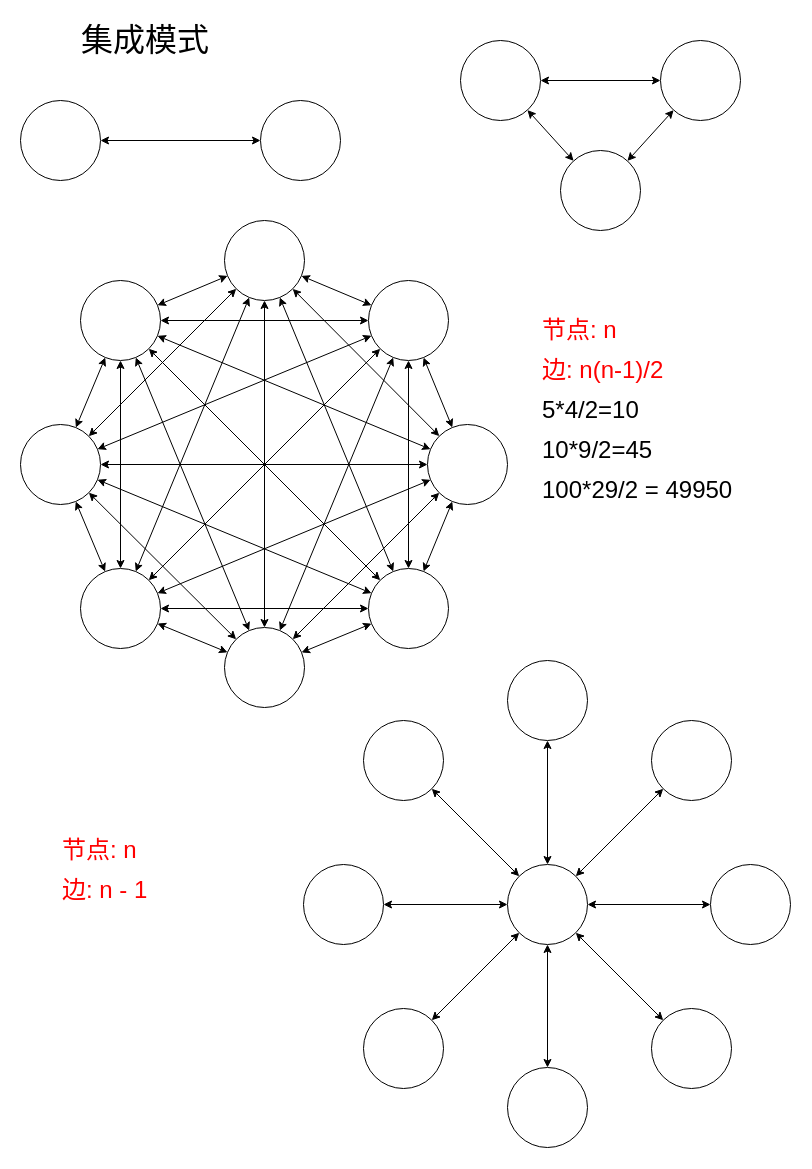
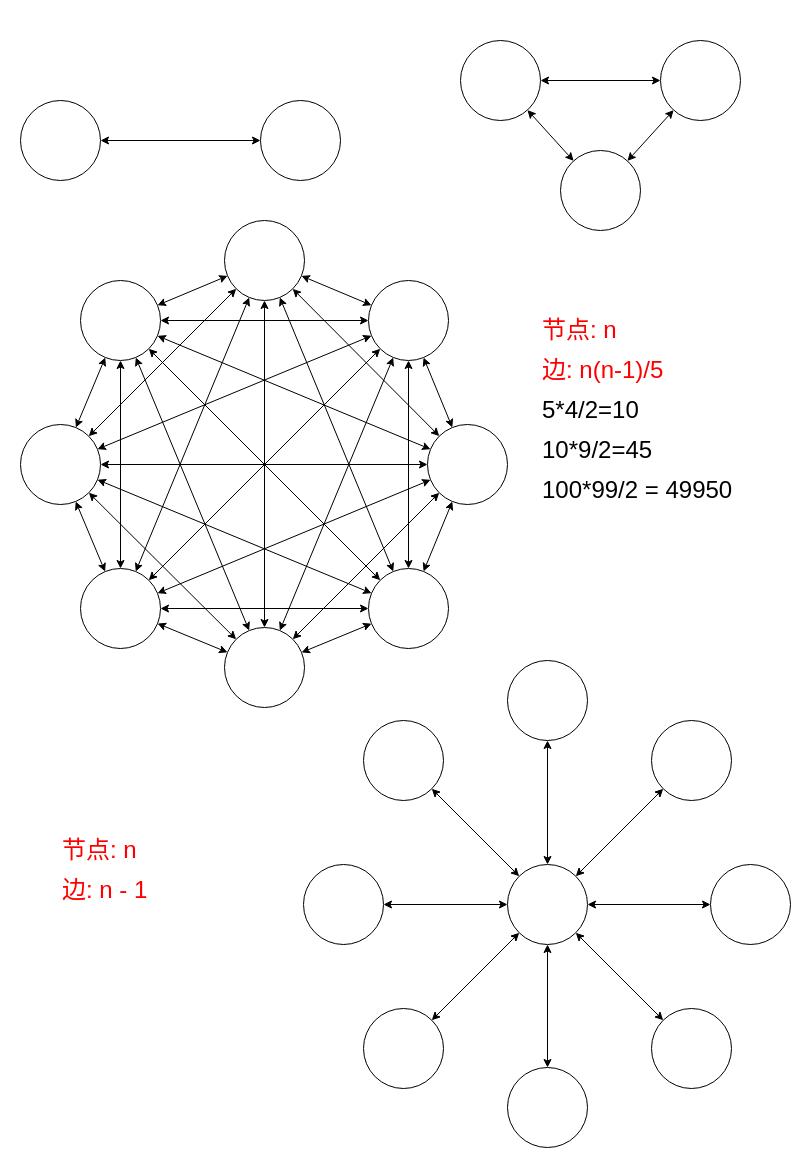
  <mxCell id="0" />
  <mxCell id="1" parent="0" />
  <mxCell id="2" style="edgeStyle=none;rounded=0;orthogonalLoop=1;jettySize=auto;html=1;startArrow=classic;startFill=1;" parent="1" source="4" target="7" edge="1"><mxGeometry relative="1" as="geometry" /></mxCell>
  <mxCell id="3" style="edgeStyle=none;rounded=0;orthogonalLoop=1;jettySize=auto;html=1;startArrow=classic;startFill=1;" parent="1" source="4" target="10" edge="1"><mxGeometry relative="1" as="geometry" /></mxCell>
  <mxCell id="4" value="" style="ellipse;whiteSpace=wrap;html=1;aspect=fixed;" parent="1" vertex="1"><mxGeometry x="224" y="627" width="80" height="80" as="geometry" /></mxCell>
  <mxCell id="5" style="edgeStyle=none;rounded=0;orthogonalLoop=1;jettySize=auto;html=1;startArrow=classic;startFill=1;" parent="1" source="7" target="10" edge="1"><mxGeometry relative="1" as="geometry" /></mxCell>
  <mxCell id="6" style="edgeStyle=none;rounded=0;orthogonalLoop=1;jettySize=auto;html=1;startArrow=classic;startFill=1;" parent="1" source="7" target="20" edge="1"><mxGeometry relative="1" as="geometry" /></mxCell>
  <mxCell id="7" value="" style="ellipse;whiteSpace=wrap;html=1;aspect=fixed;" parent="1" vertex="1"><mxGeometry x="368" y="568" width="80" height="80" as="geometry" /></mxCell>
  <mxCell id="8" style="edgeStyle=none;rounded=0;orthogonalLoop=1;jettySize=auto;html=1;startArrow=classic;startFill=1;" parent="1" source="10" target="26" edge="1"><mxGeometry relative="1" as="geometry" /></mxCell>
  <mxCell id="9" style="edgeStyle=none;rounded=0;orthogonalLoop=1;jettySize=auto;html=1;startArrow=classic;startFill=1;" parent="1" source="10" target="20" edge="1"><mxGeometry relative="1" as="geometry" /></mxCell>
  <mxCell id="10" value="" style="ellipse;whiteSpace=wrap;html=1;aspect=fixed;" parent="1" vertex="1"><mxGeometry x="427" y="424" width="80" height="80" as="geometry" /></mxCell>
  <mxCell id="11" style="rounded=0;orthogonalLoop=1;jettySize=auto;html=1;startArrow=classic;startFill=1;" parent="1" source="18" target="10" edge="1"><mxGeometry relative="1" as="geometry" /></mxCell>
  <mxCell id="12" style="edgeStyle=none;rounded=0;orthogonalLoop=1;jettySize=auto;html=1;startArrow=classic;startFill=1;" parent="1" source="18" target="7" edge="1"><mxGeometry relative="1" as="geometry" /></mxCell>
  <mxCell id="13" style="edgeStyle=none;rounded=0;orthogonalLoop=1;jettySize=auto;html=1;startArrow=classic;startFill=1;" parent="1" source="18" target="4" edge="1"><mxGeometry relative="1" as="geometry" /></mxCell>
  <mxCell id="14" style="edgeStyle=none;rounded=0;orthogonalLoop=1;jettySize=auto;html=1;startArrow=classic;startFill=1;" parent="1" source="18" target="37" edge="1"><mxGeometry relative="1" as="geometry" /></mxCell>
  <mxCell id="15" style="edgeStyle=none;rounded=0;orthogonalLoop=1;jettySize=auto;html=1;startArrow=classic;startFill=1;" parent="1" source="18" target="32" edge="1"><mxGeometry relative="1" as="geometry" /></mxCell>
  <mxCell id="16" style="edgeStyle=none;rounded=0;orthogonalLoop=1;jettySize=auto;html=1;startArrow=classic;startFill=1;" parent="1" source="18" target="20" edge="1"><mxGeometry relative="1" as="geometry" /></mxCell>
  <mxCell id="17" style="edgeStyle=none;rounded=0;orthogonalLoop=1;jettySize=auto;html=1;startArrow=classic;startFill=1;" parent="1" source="18" target="26" edge="1"><mxGeometry relative="1" as="geometry" /></mxCell>
  <mxCell id="18" value="" style="ellipse;whiteSpace=wrap;html=1;aspect=fixed;" parent="1" vertex="1"><mxGeometry x="368" y="280" width="80" height="80" as="geometry" /></mxCell>
  <mxCell id="19" style="edgeStyle=none;rounded=0;orthogonalLoop=1;jettySize=auto;html=1;startArrow=classic;startFill=1;" parent="1" source="20" target="4" edge="1"><mxGeometry relative="1" as="geometry" /></mxCell>
  <mxCell id="20" value="" style="ellipse;whiteSpace=wrap;html=1;aspect=fixed;" parent="1" vertex="1"><mxGeometry x="224" y="220" width="80" height="80" as="geometry" /></mxCell>
  <mxCell id="21" style="edgeStyle=none;rounded=0;orthogonalLoop=1;jettySize=auto;html=1;startArrow=classic;startFill=1;" parent="1" source="26" target="20" edge="1"><mxGeometry relative="1" as="geometry" /></mxCell>
  <mxCell id="22" style="edgeStyle=none;rounded=0;orthogonalLoop=1;jettySize=auto;html=1;startArrow=classic;startFill=1;" parent="1" source="26" target="32" edge="1"><mxGeometry relative="1" as="geometry" /></mxCell>
  <mxCell id="23" style="edgeStyle=none;rounded=0;orthogonalLoop=1;jettySize=auto;html=1;startArrow=classic;startFill=1;" parent="1" source="26" target="37" edge="1"><mxGeometry relative="1" as="geometry" /></mxCell>
  <mxCell id="24" style="edgeStyle=none;rounded=0;orthogonalLoop=1;jettySize=auto;html=1;startArrow=classic;startFill=1;" parent="1" source="26" target="4" edge="1"><mxGeometry relative="1" as="geometry" /></mxCell>
  <mxCell id="25" style="edgeStyle=none;rounded=0;orthogonalLoop=1;jettySize=auto;html=1;startArrow=classic;startFill=1;" parent="1" source="26" target="7" edge="1"><mxGeometry relative="1" as="geometry" /></mxCell>
  <mxCell id="26" value="" style="ellipse;whiteSpace=wrap;html=1;aspect=fixed;" parent="1" vertex="1"><mxGeometry x="80" y="280" width="80" height="80" as="geometry" /></mxCell>
  <mxCell id="27" style="edgeStyle=none;rounded=0;orthogonalLoop=1;jettySize=auto;html=1;startArrow=classic;startFill=1;" parent="1" source="32" target="37" edge="1"><mxGeometry relative="1" as="geometry" /></mxCell>
  <mxCell id="28" style="edgeStyle=none;rounded=0;orthogonalLoop=1;jettySize=auto;html=1;startArrow=classic;startFill=1;" parent="1" source="32" target="4" edge="1"><mxGeometry relative="1" as="geometry" /></mxCell>
  <mxCell id="29" style="edgeStyle=none;rounded=0;orthogonalLoop=1;jettySize=auto;html=1;startArrow=classic;startFill=1;" parent="1" source="32" target="7" edge="1"><mxGeometry relative="1" as="geometry" /></mxCell>
  <mxCell id="30" style="edgeStyle=none;rounded=0;orthogonalLoop=1;jettySize=auto;html=1;startArrow=classic;startFill=1;" parent="1" source="32" target="10" edge="1"><mxGeometry relative="1" as="geometry" /></mxCell>
  <mxCell id="31" style="edgeStyle=none;rounded=0;orthogonalLoop=1;jettySize=auto;html=1;startArrow=classic;startFill=1;" parent="1" source="32" target="20" edge="1"><mxGeometry relative="1" as="geometry" /></mxCell>
  <mxCell id="32" value="" style="ellipse;whiteSpace=wrap;html=1;aspect=fixed;" parent="1" vertex="1"><mxGeometry x="20" y="424" width="80" height="80" as="geometry" /></mxCell>
  <mxCell id="33" style="edgeStyle=none;rounded=0;orthogonalLoop=1;jettySize=auto;html=1;startArrow=classic;startFill=1;" parent="1" source="37" target="4" edge="1"><mxGeometry relative="1" as="geometry" /></mxCell>
  <mxCell id="34" style="edgeStyle=none;rounded=0;orthogonalLoop=1;jettySize=auto;html=1;startArrow=classic;startFill=1;" parent="1" source="37" target="7" edge="1"><mxGeometry relative="1" as="geometry" /></mxCell>
  <mxCell id="35" style="edgeStyle=none;rounded=0;orthogonalLoop=1;jettySize=auto;html=1;startArrow=classic;startFill=1;" parent="1" source="37" target="10" edge="1"><mxGeometry relative="1" as="geometry" /></mxCell>
  <mxCell id="36" style="edgeStyle=none;rounded=0;orthogonalLoop=1;jettySize=auto;html=1;startArrow=classic;startFill=1;" parent="1" source="37" target="20" edge="1"><mxGeometry relative="1" as="geometry" /></mxCell>
  <mxCell id="37" value="" style="ellipse;whiteSpace=wrap;html=1;aspect=fixed;" parent="1" vertex="1"><mxGeometry x="80" y="568" width="80" height="80" as="geometry" /></mxCell>
- <mxCell id="38" value="边: n(n-1)/2" style="text;html=1;strokeColor=none;fillColor=none;align=left;verticalAlign=middle;whiteSpace=wrap;rounded=0;fontSize=24;fontColor=#FF0000;" parent="1" vertex="1"><mxGeometry x="540" y="360" width="130" height="20" as="geometry" /></mxCell>
+ <mxCell id="38" value="边: n(n-1)/5" style="text;html=1;strokeColor=none;fillColor=none;align=left;verticalAlign=middle;whiteSpace=wrap;rounded=0;fontSize=24;fontColor=#FF0000;" parent="1" vertex="1"><mxGeometry x="540" y="360" width="130" height="20" as="geometry" /></mxCell>
  <mxCell id="39" style="edgeStyle=none;rounded=0;orthogonalLoop=1;jettySize=auto;html=1;startArrow=classic;startFill=1;" parent="1" source="40" target="41" edge="1"><mxGeometry relative="1" as="geometry" /></mxCell>
  <mxCell id="40" value="" style="ellipse;whiteSpace=wrap;html=1;aspect=fixed;" parent="1" vertex="1"><mxGeometry x="20" y="100" width="80" height="80" as="geometry" /></mxCell>
  <mxCell id="41" value="" style="ellipse;whiteSpace=wrap;html=1;aspect=fixed;" parent="1" vertex="1"><mxGeometry x="260" y="100" width="80" height="80" as="geometry" /></mxCell>
  <mxCell id="42" style="edgeStyle=none;rounded=0;orthogonalLoop=1;jettySize=auto;html=1;startArrow=classic;startFill=1;" parent="1" source="44" target="45" edge="1"><mxGeometry relative="1" as="geometry" /></mxCell>
  <mxCell id="43" style="edgeStyle=none;rounded=0;orthogonalLoop=1;jettySize=auto;html=1;startArrow=classic;startFill=1;" parent="1" source="44" target="47" edge="1"><mxGeometry relative="1" as="geometry" /></mxCell>
  <mxCell id="44" value="" style="ellipse;whiteSpace=wrap;html=1;aspect=fixed;" parent="1" vertex="1"><mxGeometry x="460" y="40" width="80" height="80" as="geometry" /></mxCell>
  <mxCell id="45" value="" style="ellipse;whiteSpace=wrap;html=1;aspect=fixed;" parent="1" vertex="1"><mxGeometry x="660" y="40" width="80" height="80" as="geometry" /></mxCell>
  <mxCell id="46" style="edgeStyle=none;rounded=0;orthogonalLoop=1;jettySize=auto;html=1;startArrow=classic;startFill=1;" parent="1" source="47" target="45" edge="1"><mxGeometry relative="1" as="geometry" /></mxCell>
  <mxCell id="47" value="" style="ellipse;whiteSpace=wrap;html=1;aspect=fixed;" parent="1" vertex="1"><mxGeometry x="560" y="150" width="80" height="80" as="geometry" /></mxCell>
- <mxCell id="48" value="100*29/2 = 49950" style="text;html=1;strokeColor=none;fillColor=none;align=left;verticalAlign=middle;whiteSpace=wrap;rounded=0;fontSize=24;" parent="1" vertex="1"><mxGeometry x="540" y="480" width="250" height="20" as="geometry" /></mxCell>
+ <mxCell id="48" value="100*99/2 = 49950" style="text;html=1;strokeColor=none;fillColor=none;align=left;verticalAlign=middle;whiteSpace=wrap;rounded=0;fontSize=24;" parent="1" vertex="1"><mxGeometry x="540" y="480" width="250" height="20" as="geometry" /></mxCell>
  <mxCell id="49" value="10*9/2=45" style="text;html=1;strokeColor=none;fillColor=none;align=left;verticalAlign=middle;whiteSpace=wrap;rounded=0;fontSize=24;" parent="1" vertex="1"><mxGeometry x="540" y="440" width="130" height="20" as="geometry" /></mxCell>
  <mxCell id="50" value="5*4/2=10" style="text;html=1;strokeColor=none;fillColor=none;align=left;verticalAlign=middle;whiteSpace=wrap;rounded=0;fontSize=24;" parent="1" vertex="1"><mxGeometry x="540" y="400" width="130" height="20" as="geometry" /></mxCell>
  <mxCell id="51" style="edgeStyle=none;rounded=0;orthogonalLoop=1;jettySize=auto;html=1;startArrow=classic;startFill=1;fontSize=24;fontColor=#FF0000;" parent="1" source="52" target="67" edge="1"><mxGeometry relative="1" as="geometry" /></mxCell>
  <mxCell id="52" value="" style="ellipse;whiteSpace=wrap;html=1;aspect=fixed;" parent="1" vertex="1"><mxGeometry x="507" y="1067" width="80" height="80" as="geometry" /></mxCell>
  <mxCell id="53" style="edgeStyle=none;rounded=0;orthogonalLoop=1;jettySize=auto;html=1;startArrow=classic;startFill=1;fontSize=24;fontColor=#FF0000;" parent="1" source="54" target="67" edge="1"><mxGeometry relative="1" as="geometry" /></mxCell>
  <mxCell id="54" value="" style="ellipse;whiteSpace=wrap;html=1;aspect=fixed;" parent="1" vertex="1"><mxGeometry x="651" y="1008" width="80" height="80" as="geometry" /></mxCell>
  <mxCell id="55" style="edgeStyle=none;rounded=0;orthogonalLoop=1;jettySize=auto;html=1;startArrow=classic;startFill=1;fontSize=24;fontColor=#FF0000;" parent="1" source="56" target="67" edge="1"><mxGeometry relative="1" as="geometry" /></mxCell>
  <mxCell id="56" value="" style="ellipse;whiteSpace=wrap;html=1;aspect=fixed;" parent="1" vertex="1"><mxGeometry x="710" y="864" width="80" height="80" as="geometry" /></mxCell>
  <mxCell id="57" style="edgeStyle=none;rounded=0;orthogonalLoop=1;jettySize=auto;html=1;startArrow=classic;startFill=1;fontSize=24;fontColor=#FF0000;" parent="1" source="58" target="67" edge="1"><mxGeometry relative="1" as="geometry" /></mxCell>
  <mxCell id="58" value="" style="ellipse;whiteSpace=wrap;html=1;aspect=fixed;" parent="1" vertex="1"><mxGeometry x="651" y="720" width="80" height="80" as="geometry" /></mxCell>
  <mxCell id="59" style="edgeStyle=none;rounded=0;orthogonalLoop=1;jettySize=auto;html=1;startArrow=classic;startFill=1;fontSize=24;fontColor=#FF0000;" parent="1" source="60" target="67" edge="1"><mxGeometry relative="1" as="geometry" /></mxCell>
  <mxCell id="60" value="" style="ellipse;whiteSpace=wrap;html=1;aspect=fixed;" parent="1" vertex="1"><mxGeometry x="507" y="660" width="80" height="80" as="geometry" /></mxCell>
  <mxCell id="61" style="edgeStyle=none;rounded=0;orthogonalLoop=1;jettySize=auto;html=1;startArrow=classic;startFill=1;fontSize=24;fontColor=#FF0000;" parent="1" source="62" target="67" edge="1"><mxGeometry relative="1" as="geometry" /></mxCell>
  <mxCell id="62" value="" style="ellipse;whiteSpace=wrap;html=1;aspect=fixed;" parent="1" vertex="1"><mxGeometry x="363" y="720" width="80" height="80" as="geometry" /></mxCell>
  <mxCell id="63" style="edgeStyle=none;rounded=0;orthogonalLoop=1;jettySize=auto;html=1;startArrow=classic;startFill=1;fontSize=24;fontColor=#FF0000;" parent="1" source="64" target="67" edge="1"><mxGeometry relative="1" as="geometry" /></mxCell>
  <mxCell id="64" value="" style="ellipse;whiteSpace=wrap;html=1;aspect=fixed;" parent="1" vertex="1"><mxGeometry x="303" y="864" width="80" height="80" as="geometry" /></mxCell>
  <mxCell id="65" style="edgeStyle=none;rounded=0;orthogonalLoop=1;jettySize=auto;html=1;startArrow=classic;startFill=1;fontSize=24;fontColor=#FF0000;" parent="1" source="66" target="67" edge="1"><mxGeometry relative="1" as="geometry" /></mxCell>
  <mxCell id="66" value="" style="ellipse;whiteSpace=wrap;html=1;aspect=fixed;" parent="1" vertex="1"><mxGeometry x="363" y="1008" width="80" height="80" as="geometry" /></mxCell>
  <mxCell id="67" value="" style="ellipse;whiteSpace=wrap;html=1;aspect=fixed;" parent="1" vertex="1"><mxGeometry x="507" y="864" width="80" height="80" as="geometry" /></mxCell>
  <mxCell id="68" value="节点: n" style="text;html=1;strokeColor=none;fillColor=none;align=left;verticalAlign=middle;whiteSpace=wrap;rounded=0;fontSize=24;fontColor=#FF0000;" parent="1" vertex="1"><mxGeometry x="540" y="320" width="130" height="20" as="geometry" /></mxCell>
  <mxCell id="69" value="边: n - 1" style="text;html=1;strokeColor=none;fillColor=none;align=left;verticalAlign=middle;whiteSpace=wrap;rounded=0;fontSize=24;fontColor=#FF0000;" parent="1" vertex="1"><mxGeometry x="60" y="880" width="130" height="20" as="geometry" /></mxCell>
  <mxCell id="70" value="节点: n" style="text;html=1;strokeColor=none;fillColor=none;align=left;verticalAlign=middle;whiteSpace=wrap;rounded=0;fontSize=24;fontColor=#FF0000;" parent="1" vertex="1"><mxGeometry x="60" y="840" width="130" height="20" as="geometry" /></mxCell>
- <mxCell id="71" value="集成模式" style="text;html=1;strokeColor=none;fillColor=none;align=center;verticalAlign=middle;whiteSpace=wrap;rounded=0;fontSize=32;fontColor=#000000;" parent="1" vertex="1"><mxGeometry x="20" y="20" width="250" height="40" as="geometry" /></mxCell>
